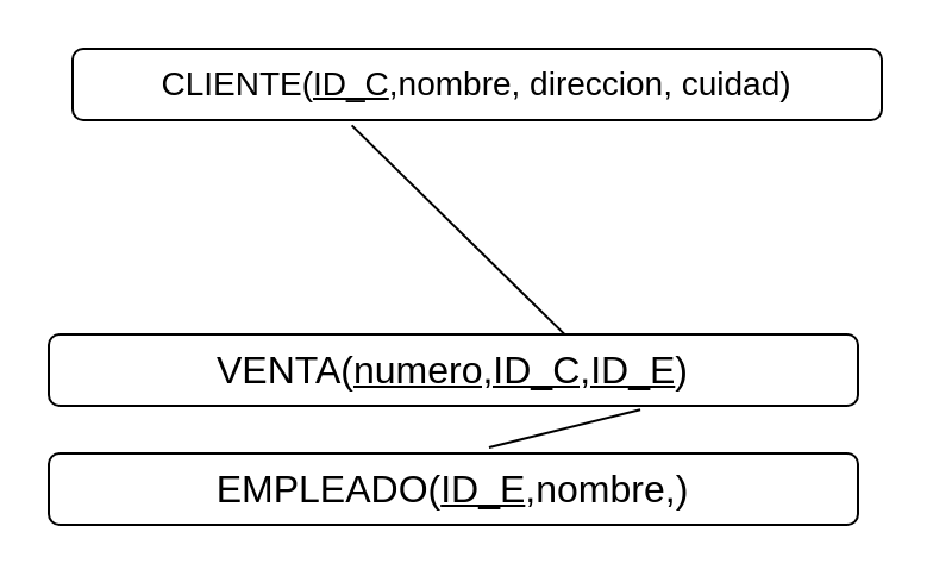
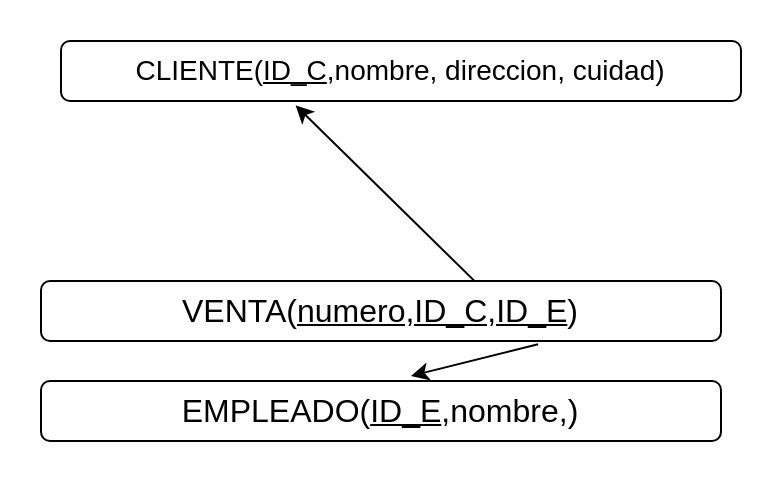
  <mxCell id="0" />
  <mxCell id="1" parent="0" />
  <mxCell id="2" value="&lt;font style=&quot;font-size: 14px&quot;&gt;CLIENTE(&lt;u&gt;ID_C&lt;/u&gt;,nombre, direccion, cuidad)&lt;/font&gt;" style="rounded=1;whiteSpace=wrap;html=1;" vertex="1" parent="1"><mxGeometry x="30" y="20" width="340" height="30" as="geometry" /></mxCell>
  <mxCell id="3" value="&lt;font size=&quot;3&quot;&gt;VENTA(&lt;u&gt;numero,ID_C,ID_E&lt;/u&gt;)&lt;/font&gt;" style="rounded=1;whiteSpace=wrap;html=1;" vertex="1" parent="1"><mxGeometry x="20" y="140" width="340" height="30" as="geometry" /></mxCell>
  <mxCell id="4" value="&lt;font size=&quot;3&quot;&gt;EMPLEADO(&lt;u&gt;ID_E&lt;/u&gt;,nombre,)&lt;/font&gt;" style="rounded=1;whiteSpace=wrap;html=1;" vertex="1" parent="1"><mxGeometry x="20" y="190" width="340" height="30" as="geometry" /></mxCell>
- <mxCell id="5" value="" style="endArrow=none;html=1;entryX=0.345;entryY=1.073;entryDx=0;entryDy=0;exitX=0.637;exitY=-0.006;exitDx=0;exitDy=0;exitPerimeter=0;entryPerimeter=0;" edge="1" parent="1" source="3" target="2"><mxGeometry width="50" height="50" relative="1" as="geometry"><mxPoint x="200" y="240" as="sourcePoint" /><mxPoint x="250" y="190" as="targetPoint" /></mxGeometry></mxCell>
- <mxCell id="6" value="" style="endArrow=none;html=1;entryX=0.544;entryY=-0.084;entryDx=0;entryDy=0;entryPerimeter=0;exitX=0.731;exitY=1.053;exitDx=0;exitDy=0;exitPerimeter=0;" edge="1" parent="1" source="3" target="4"><mxGeometry width="50" height="50" relative="1" as="geometry"><mxPoint x="270" y="150" as="sourcePoint" /><mxPoint x="250" y="190" as="targetPoint" /></mxGeometry></mxCell>
+ <mxCell id="5" value="" style="endArrow=classic;html=1;entryX=0.345;entryY=1.073;entryDx=0;entryDy=0;exitX=0.637;exitY=-0.006;exitDx=0;exitDy=0;exitPerimeter=0;entryPerimeter=0;" edge="1" parent="1" source="3" target="2"><mxGeometry width="50" height="50" relative="1" as="geometry"><mxPoint x="200" y="240" as="sourcePoint" /><mxPoint x="250" y="190" as="targetPoint" /></mxGeometry></mxCell>
+ <mxCell id="6" value="" style="endArrow=classic;html=1;entryX=0.544;entryY=-0.084;entryDx=0;entryDy=0;entryPerimeter=0;exitX=0.731;exitY=1.053;exitDx=0;exitDy=0;exitPerimeter=0;" edge="1" parent="1" source="3" target="4"><mxGeometry width="50" height="50" relative="1" as="geometry"><mxPoint x="270" y="150" as="sourcePoint" /><mxPoint x="250" y="190" as="targetPoint" /></mxGeometry></mxCell>
